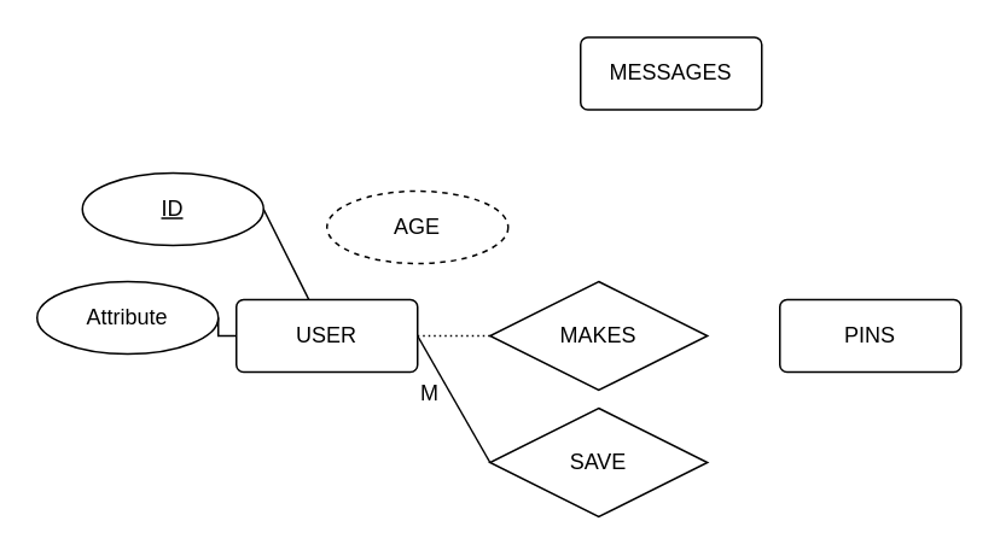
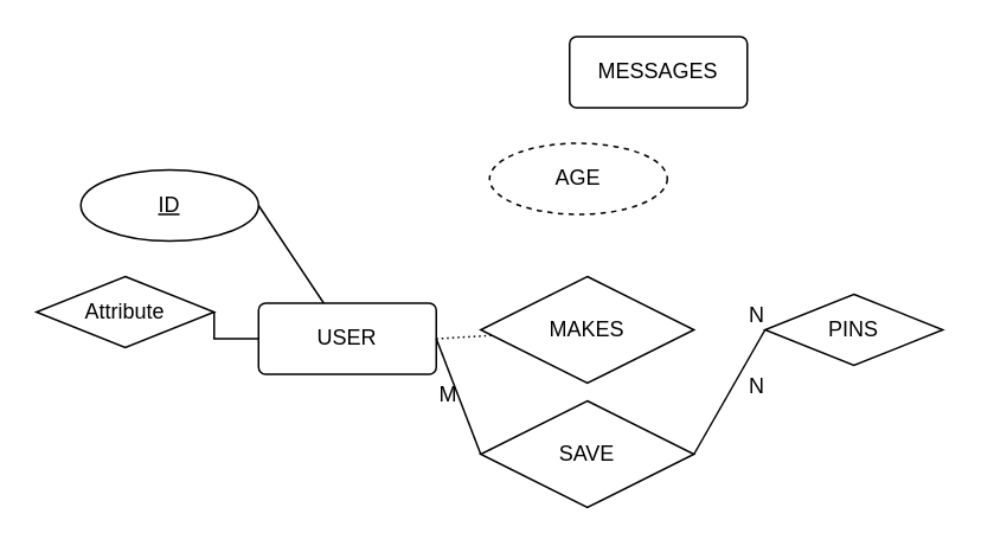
  <mxCell id="0" />
  <mxCell id="1" parent="0" />
  <mxCell id="2" style="edgeStyle=orthogonalEdgeStyle;rounded=0;orthogonalLoop=1;jettySize=auto;html=1;exitX=0;exitY=0.5;exitDx=0;exitDy=0;entryX=1;entryY=0.5;entryDx=0;entryDy=0;endArrow=none;" edge="1" parent="1" source="3" target="8"><mxGeometry relative="1" as="geometry" /></mxCell>
- <mxCell id="3" value="USER" style="rounded=1;arcSize=10;whiteSpace=wrap;html=1;align=center;" vertex="1" parent="1"><mxGeometry x="130" y="165" width="100" height="40" as="geometry" /></mxCell>
+ <mxCell id="3" value="USER" style="rounded=1;arcSize=10;whiteSpace=wrap;html=1;align=center;" vertex="1" parent="1"><mxGeometry x="145" y="170" width="100" height="40" as="geometry" /></mxCell>
  <mxCell id="4" value="ID" style="ellipse;whiteSpace=wrap;html=1;align=center;fontStyle=4;" vertex="1" parent="1"><mxGeometry x="45" y="95" width="100" height="40" as="geometry" /></mxCell>
  <mxCell id="5" value="" style="endArrow=none;html=1;rounded=0;exitX=1;exitY=0.5;exitDx=0;exitDy=0;" edge="1" parent="1" source="4" target="3"><mxGeometry relative="1" as="geometry"><mxPoint x="100" y="185" as="sourcePoint" /><mxPoint x="260" y="185" as="targetPoint" /></mxGeometry></mxCell>
- <mxCell id="6" value="AGE" style="ellipse;whiteSpace=wrap;html=1;align=center;dashed=1;" vertex="1" parent="1"><mxGeometry x="180" y="105" width="100" height="40" as="geometry" /></mxCell>
- <mxCell id="7" value="PINS" style="rounded=1;arcSize=10;whiteSpace=wrap;html=1;align=center;" vertex="1" parent="1"><mxGeometry x="430" y="165" width="100" height="40" as="geometry" /></mxCell>
- <mxCell id="8" value="Attribute" style="ellipse;whiteSpace=wrap;html=1;align=center;" vertex="1" parent="1"><mxGeometry x="20" y="155" width="100" height="40" as="geometry" /></mxCell>
+ <mxCell id="6" value="AGE" style="ellipse;whiteSpace=wrap;html=1;align=center;dashed=1;" vertex="1" parent="1"><mxGeometry x="275" y="80" width="100" height="40" as="geometry" /></mxCell>
+ <mxCell id="7" value="PINS" style="rhombus;arcSize=10;whiteSpace=wrap;html=1;align=center;" vertex="1" parent="1"><mxGeometry x="430" y="165" width="100" height="40" as="geometry" /></mxCell>
+ <mxCell id="8" value="Attribute" style="rhombus;whiteSpace=wrap;html=1;align=center;" vertex="1" parent="1"><mxGeometry x="20" y="155" width="100" height="40" as="geometry" /></mxCell>
  <mxCell id="9" value="MAKES" style="shape=rhombus;perimeter=rhombusPerimeter;whiteSpace=wrap;html=1;align=center;" vertex="1" parent="1"><mxGeometry x="270" y="155" width="120" height="60" as="geometry" /></mxCell>
  <mxCell id="10" value="" style="endArrow=none;html=1;rounded=0;dashed=1;dashPattern=1 2;exitX=1;exitY=0.5;exitDx=0;exitDy=0;" edge="1" parent="1" source="3" target="9"><mxGeometry relative="1" as="geometry"><mxPoint x="230" y="185" as="sourcePoint" /><mxPoint x="420" y="185" as="targetPoint" /></mxGeometry></mxCell>
+ <mxCell id="11" value="" style="endArrow=none;html=1;rounded=0;exitX=1;exitY=0.5;exitDx=0;exitDy=0;entryX=0;entryY=0.5;entryDx=0;entryDy=0;startArrow=none;" edge="1" parent="1" source="14" target="7"><mxGeometry relative="1" as="geometry"><mxPoint x="180" y="245" as="sourcePoint" /><mxPoint x="340" y="245" as="targetPoint" /><Array as="points" /></mxGeometry></mxCell>
+ <mxCell id="12" value="N" style="resizable=0;html=1;align=right;verticalAlign=bottom;" connectable="0" vertex="1" parent="11"><mxGeometry x="1" relative="1" as="geometry" /></mxCell>
+ <mxCell id="13" value="N" style="resizable=0;html=1;align=right;verticalAlign=bottom;" connectable="0" vertex="1" parent="11"><mxGeometry x="1" relative="1" as="geometry"><mxPoint y="40" as="offset" /></mxGeometry></mxCell>
  <mxCell id="14" value="SAVE" style="shape=rhombus;perimeter=rhombusPerimeter;whiteSpace=wrap;html=1;align=center;" vertex="1" parent="1"><mxGeometry x="270" y="225" width="120" height="60" as="geometry" /></mxCell>
  <mxCell id="15" value="" style="endArrow=none;html=1;rounded=0;exitX=1;exitY=0.5;exitDx=0;exitDy=0;entryX=0;entryY=0.5;entryDx=0;entryDy=0;" edge="1" parent="1" source="3" target="14"><mxGeometry relative="1" as="geometry"><mxPoint x="230" y="185" as="sourcePoint" /><mxPoint x="430" y="185" as="targetPoint" /><Array as="points" /></mxGeometry></mxCell>
  <mxCell id="16" value="M" style="resizable=0;html=1;align=left;verticalAlign=bottom;" connectable="0" vertex="1" parent="15"><mxGeometry x="-1" relative="1" as="geometry"><mxPoint y="40" as="offset" /></mxGeometry></mxCell>
  <mxCell id="17" value="MESSAGES" style="rounded=1;arcSize=10;whiteSpace=wrap;html=1;align=center;" vertex="1" parent="1"><mxGeometry x="320" y="20" width="100" height="40" as="geometry" /></mxCell>
